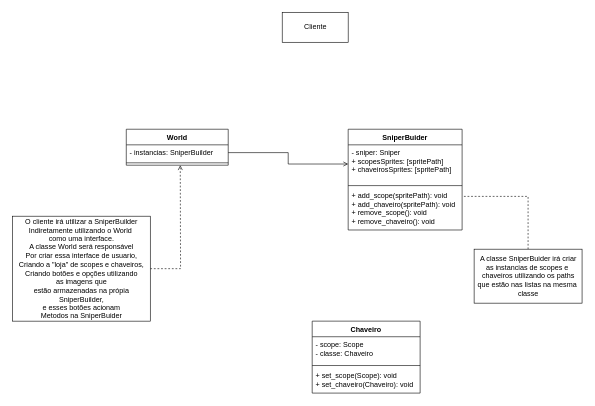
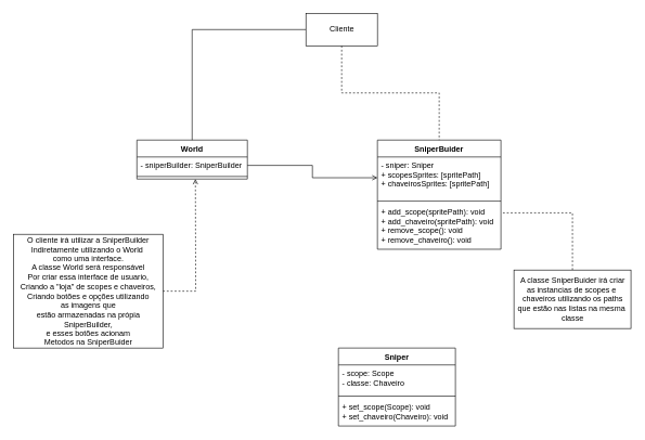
  <mxCell id="0" />
  <mxCell id="1" parent="0" />
- <mxCell id="2" value="Chaveiro" style="swimlane;fontStyle=1;align=center;verticalAlign=top;childLayout=stackLayout;horizontal=1;startSize=26;horizontalStack=0;resizeParent=1;resizeParentMax=0;resizeLast=0;collapsible=1;marginBottom=0;" vertex="1" parent="1"><mxGeometry x="520" y="535" width="180" height="120" as="geometry" /></mxCell>
+ <mxCell id="2" value="Sniper" style="swimlane;fontStyle=1;align=center;verticalAlign=top;childLayout=stackLayout;horizontal=1;startSize=26;horizontalStack=0;resizeParent=1;resizeParentMax=0;resizeLast=0;collapsible=1;marginBottom=0;" vertex="1" parent="1"><mxGeometry x="520" y="535" width="180" height="120" as="geometry" /></mxCell>
  <mxCell id="3" value="- scope: Scope&#10;- classe: Chaveiro" style="text;strokeColor=none;fillColor=none;align=left;verticalAlign=top;spacingLeft=4;spacingRight=4;overflow=hidden;rotatable=0;points=[[0,0.5],[1,0.5]];portConstraint=eastwest;" vertex="1" parent="2"><mxGeometry y="26" width="180" height="44" as="geometry" /></mxCell>
  <mxCell id="4" value="" style="line;strokeWidth=1;fillColor=none;align=left;verticalAlign=middle;spacingTop=-1;spacingLeft=3;spacingRight=3;rotatable=0;labelPosition=right;points=[];portConstraint=eastwest;strokeColor=inherit;" vertex="1" parent="2"><mxGeometry y="70" width="180" height="8" as="geometry" /></mxCell>
  <mxCell id="5" value="+ set_scope(Scope): void&#10;+ set_chaveiro(Chaveiro): void" style="text;strokeColor=none;fillColor=none;align=left;verticalAlign=top;spacingLeft=4;spacingRight=4;overflow=hidden;rotatable=0;points=[[0,0.5],[1,0.5]];portConstraint=eastwest;" vertex="1" parent="2"><mxGeometry y="78" width="180" height="42" as="geometry" /></mxCell>
  <mxCell id="6" value="SniperBuider" style="swimlane;fontStyle=1;align=center;verticalAlign=top;childLayout=stackLayout;horizontal=1;startSize=26;horizontalStack=0;resizeParent=1;resizeParentMax=0;resizeLast=0;collapsible=1;marginBottom=0;" vertex="1" parent="1"><mxGeometry x="580" y="215" width="190" height="168" as="geometry" /></mxCell>
  <mxCell id="7" value="- sniper: Sniper&#10;+ scopesSprites: [spritePath]&#10;+ chaveirosSprites: [spritePath]" style="text;strokeColor=none;fillColor=none;align=left;verticalAlign=top;spacingLeft=4;spacingRight=4;overflow=hidden;rotatable=0;points=[[0,0.5],[1,0.5]];portConstraint=eastwest;" vertex="1" parent="6"><mxGeometry y="26" width="190" height="64" as="geometry" /></mxCell>
  <mxCell id="8" value="" style="line;strokeWidth=1;fillColor=none;align=left;verticalAlign=middle;spacingTop=-1;spacingLeft=3;spacingRight=3;rotatable=0;labelPosition=right;points=[];portConstraint=eastwest;strokeColor=inherit;" vertex="1" parent="6"><mxGeometry y="90" width="190" height="8" as="geometry" /></mxCell>
  <mxCell id="9" value="+ add_scope(spritePath): void&#10;+ add_chaveiro(spritePath): void&#10;+ remove_scope(): void&#10;+ remove_chaveiro(): void " style="text;strokeColor=none;fillColor=none;align=left;verticalAlign=top;spacingLeft=4;spacingRight=4;overflow=hidden;rotatable=0;points=[[0,0.5],[1,0.5]];portConstraint=eastwest;" vertex="1" parent="6"><mxGeometry y="98" width="190" height="70" as="geometry" /></mxCell>
  <mxCell id="10" style="edgeStyle=orthogonalEdgeStyle;rounded=0;orthogonalLoop=1;jettySize=auto;html=1;entryX=1;entryY=0.2;entryDx=0;entryDy=0;entryPerimeter=0;endArrow=none;endFill=0;dashed=1;" edge="1" parent="1" source="11" target="9"><mxGeometry relative="1" as="geometry" /></mxCell>
  <mxCell id="11" value="A classe SniperBuider irá criar&lt;br&gt;as instancias de scopes e&amp;nbsp;&lt;br&gt;chaveiros utilizando os paths&lt;br&gt;que estão nas listas na mesma&amp;nbsp;&lt;br&gt;classe" style="html=1;dropTarget=0;" vertex="1" parent="1"><mxGeometry x="790" y="415" width="180" height="90" as="geometry" /></mxCell>
  <mxCell id="12" value="World" style="swimlane;fontStyle=1;align=center;verticalAlign=top;childLayout=stackLayout;horizontal=1;startSize=26;horizontalStack=0;resizeParent=1;resizeParentMax=0;resizeLast=0;collapsible=1;marginBottom=0;" vertex="1" parent="1"><mxGeometry x="210" y="215" width="170" height="60" as="geometry" /></mxCell>
- <mxCell id="13" value="- instancias: SniperBuilder" style="text;strokeColor=none;fillColor=none;align=left;verticalAlign=top;spacingLeft=4;spacingRight=4;overflow=hidden;rotatable=0;points=[[0,0.5],[1,0.5]];portConstraint=eastwest;" vertex="1" parent="12"><mxGeometry y="26" width="170" height="26" as="geometry" /></mxCell>
+ <mxCell id="13" value="- sniperBuilder: SniperBuilder" style="text;strokeColor=none;fillColor=none;align=left;verticalAlign=top;spacingLeft=4;spacingRight=4;overflow=hidden;rotatable=0;points=[[0,0.5],[1,0.5]];portConstraint=eastwest;" vertex="1" parent="12"><mxGeometry y="26" width="170" height="26" as="geometry" /></mxCell>
  <mxCell id="14" value="" style="line;strokeWidth=1;fillColor=none;align=left;verticalAlign=middle;spacingTop=-1;spacingLeft=3;spacingRight=3;rotatable=0;labelPosition=right;points=[];portConstraint=eastwest;strokeColor=inherit;" vertex="1" parent="12"><mxGeometry y="52" width="170" height="8" as="geometry" /></mxCell>
+ <mxCell id="15" style="edgeStyle=orthogonalEdgeStyle;rounded=0;orthogonalLoop=1;jettySize=auto;html=1;entryX=0.5;entryY=0;entryDx=0;entryDy=0;endArrow=none;endFill=0;" edge="1" parent="1" source="17" target="12"><mxGeometry relative="1" as="geometry" /></mxCell>
+ <mxCell id="16" style="edgeStyle=orthogonalEdgeStyle;rounded=0;orthogonalLoop=1;jettySize=auto;html=1;endArrow=none;endFill=0;entryX=0.5;entryY=0;entryDx=0;entryDy=0;dashed=1;" edge="1" parent="1" source="17" target="6"><mxGeometry relative="1" as="geometry"><mxPoint x="680" y="205" as="targetPoint" /></mxGeometry></mxCell>
  <mxCell id="17" value="Cliente" style="html=1;" vertex="1" parent="1"><mxGeometry x="470" y="20" width="110" height="50" as="geometry" /></mxCell>
  <mxCell id="18" style="edgeStyle=orthogonalEdgeStyle;rounded=0;orthogonalLoop=1;jettySize=auto;html=1;endArrow=open;endFill=0;" edge="1" parent="1" source="13" target="7"><mxGeometry relative="1" as="geometry" /></mxCell>
  <mxCell id="19" style="edgeStyle=orthogonalEdgeStyle;rounded=0;orthogonalLoop=1;jettySize=auto;html=1;endArrow=open;endFill=0;dashed=1;" edge="1" parent="1" source="20"><mxGeometry relative="1" as="geometry"><mxPoint x="300" y="275" as="targetPoint" /></mxGeometry></mxCell>
  <mxCell id="20" value="O cliente irá utilizar a SniperBuilder&lt;br&gt;Indiretamente utilizando o World&amp;nbsp;&lt;br&gt;como uma interface.&lt;br&gt;A classe World será responsável&lt;br&gt;Por criar essa interface de usuario,&lt;br&gt;Criando a &quot;loja&quot; de scopes e chaveiros,&lt;br&gt;Criando botões e opções utilizando &lt;br&gt;as imagens que &lt;br&gt;estão armazenadas na própia &lt;br&gt;SniperBuilder, &lt;br&gt;e esses botões&amp;nbsp;acionam&lt;br&gt;Metodos na SniperBuider" style="html=1;dropTarget=0;" vertex="1" parent="1"><mxGeometry x="20" y="360" width="230" height="175" as="geometry" /></mxCell>
